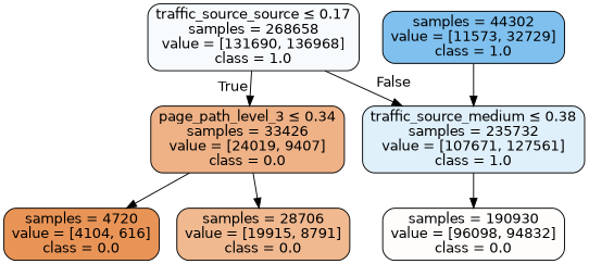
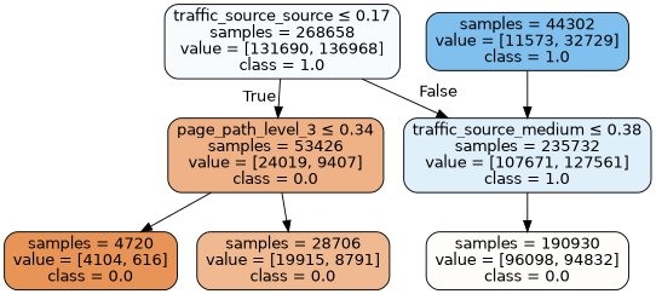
  digraph {
    node [color=black fontname=helvetica shape=box style="filled, rounded"]
    edge [fontname=helvetica]
    n1 [fillcolor="#f7fbfe" label=<traffic_source_source &le; 0.17<br/>samples = 268658<br/>value = [131690, 136968]<br/>class = 1.0>]
-   n2 [fillcolor="#efb287" label=<page_path_level_3 &le; 0.34<br/>samples = 33426<br/>value = [24019, 9407]<br/>class = 0.0>]
+   n2 [fillcolor="#efb287" label=<page_path_level_3 &le; 0.34<br/>samples = 53426<br/>value = [24019, 9407]<br/>class = 0.0>]
    n3 [fillcolor="#e0f0fb" label=<traffic_source_medium &le; 0.38<br/>samples = 235732<br/>value = [107671, 127561]<br/>class = 1.0>]
    n4 [fillcolor="#e99457" label=<samples = 4720<br/>value = [4104, 616]<br/>class = 0.0>]
    n5 [fillcolor="#f0b990" label=<samples = 28706<br/>value = [19915, 8791]<br/>class = 0.0>]
    n6 [fillcolor="#fffdfc" label=<samples = 190930<br/>value = [96098, 94832]<br/>class = 0.0>]
    n7 [fillcolor="#7fc0ee" label=<samples = 44302<br/>value = [11573, 32729]<br/>class = 1.0>]
    n1 -> n2 [headlabel=True labelangle=45 labeldistance=2.5]
    n1 -> n3 [headlabel=False labelangle=-45 labeldistance=2.5]
    n2 -> n4
    n2 -> n5
    n3 -> n6
    n7 -> n3
  }
